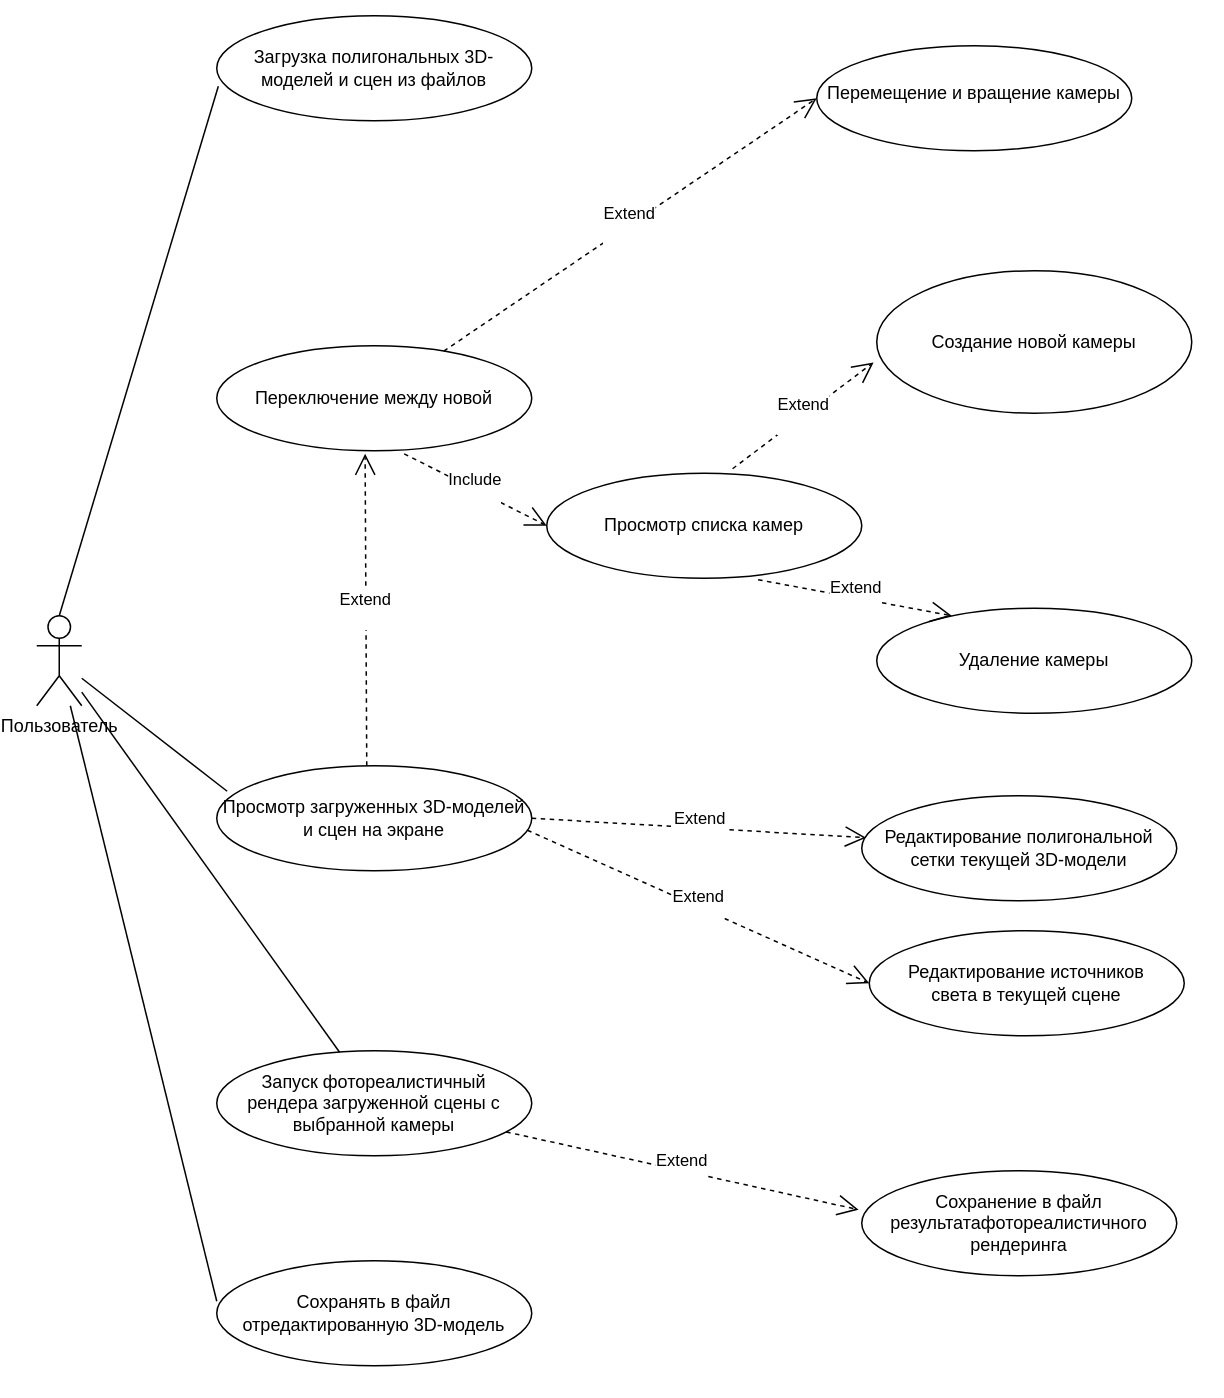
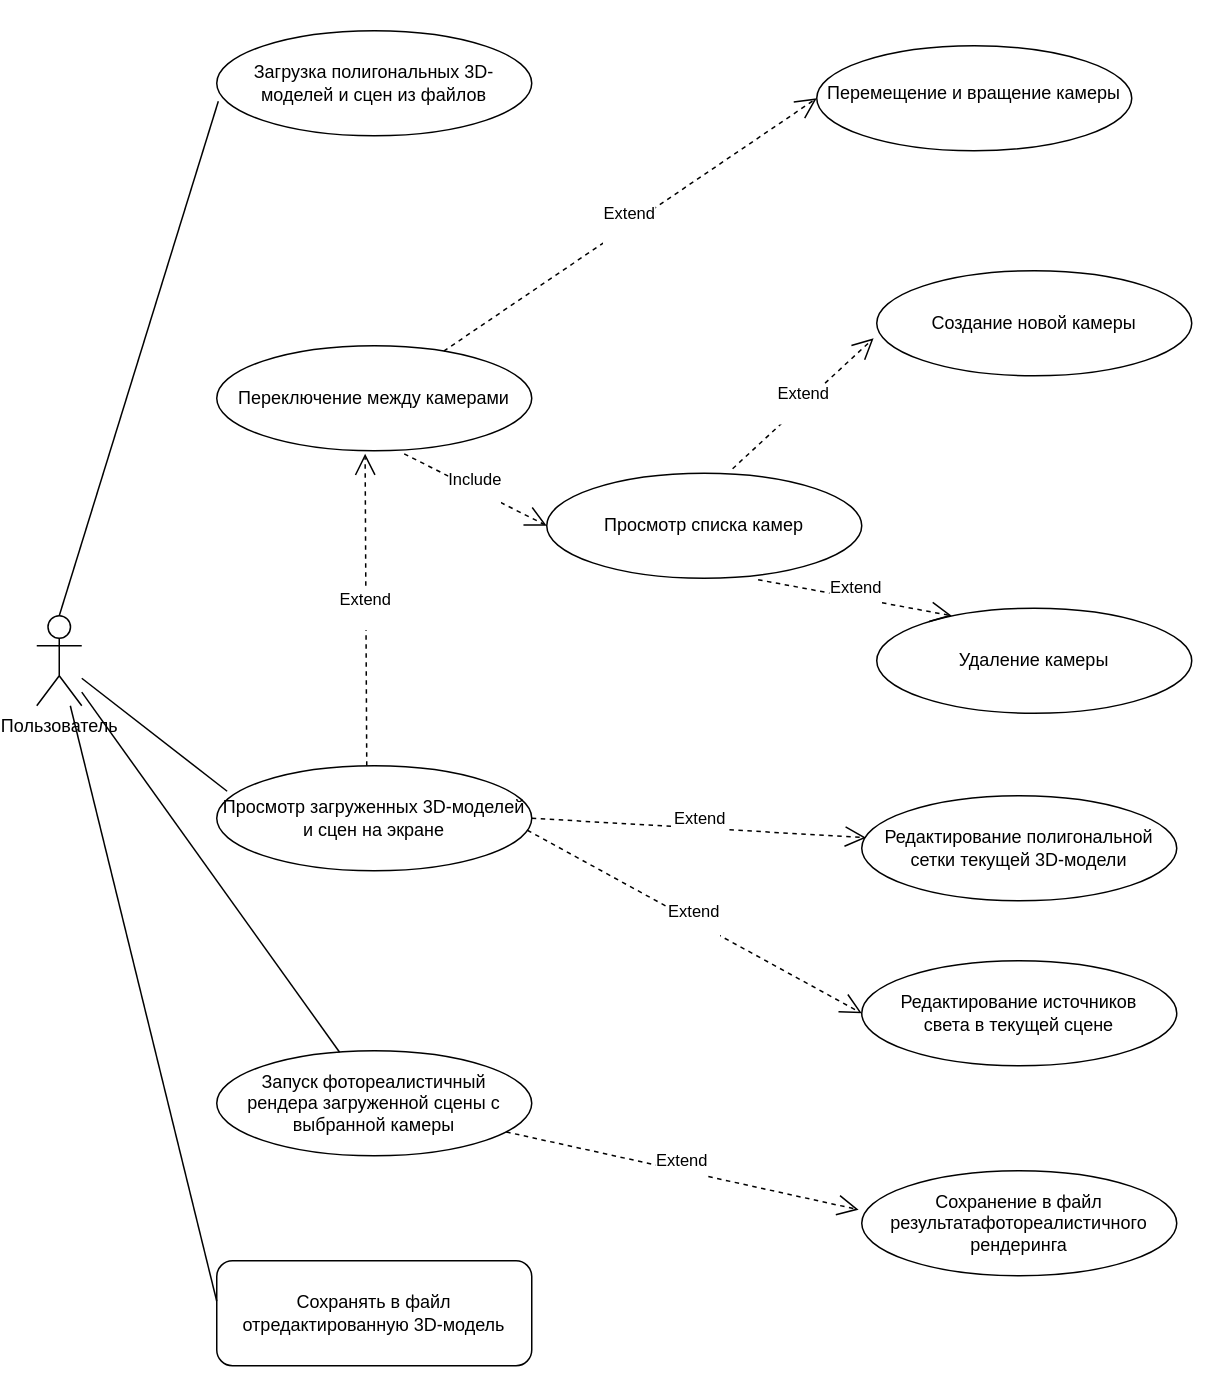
  <mxCell id="0" />
  <mxCell id="1" parent="0" />
  <mxCell id="2" value="&lt;div&gt;Пользователь&lt;/div&gt;&lt;div&gt;&lt;br&gt;&lt;/div&gt;&lt;div&gt;&lt;br&gt;&lt;/div&gt;" style="shape=umlActor;verticalLabelPosition=bottom;verticalAlign=top;html=1;outlineConnect=0;" vertex="1" parent="1"><mxGeometry x="20" y="410" width="30" height="60" as="geometry" /></mxCell>
- <mxCell id="3" value="Загрузка полигональных 3D-моделей и сцен из файлов" style="ellipse;verticalAlign=middle;whiteSpace=wrap;html=1;" vertex="1" parent="1"><mxGeometry x="140" y="10" width="210" height="70" as="geometry" /></mxCell>
+ <mxCell id="3" value="Загрузка полигональных 3D-моделей и сцен из файлов" style="ellipse;verticalAlign=middle;whiteSpace=wrap;html=1;" vertex="1" parent="1"><mxGeometry x="140" y="20" width="210" height="70" as="geometry" /></mxCell>
  <mxCell id="4" value="Просмотр загруженных 3D-моделей и сцен на экране" style="ellipse;verticalAlign=middle;whiteSpace=wrap;" vertex="1" parent="1"><mxGeometry x="140" y="510" width="210" height="70" as="geometry" /></mxCell>
  <mxCell id="5" value="Перемещение и вращение камеры&#10;&#10;" style="ellipse;verticalAlign=bottom;whiteSpace=wrap;" vertex="1" parent="1"><mxGeometry x="540" y="30" width="210" height="70" as="geometry" /></mxCell>
- <mxCell id="6" value="&lt;div&gt;Создание новой камеры&lt;/div&gt;" style="ellipse;verticalAlign=middle;whiteSpace=wrap;html=1;" vertex="1" parent="1"><mxGeometry x="580" y="180" width="210" height="95" as="geometry" /></mxCell>
- <mxCell id="7" value="Переключение между новой" style="ellipse;verticalAlign=middle;whiteSpace=wrap;html=1;" vertex="1" parent="1"><mxGeometry x="140" y="230" width="210" height="70" as="geometry" /></mxCell>
+ <mxCell id="6" value="&lt;div&gt;Создание новой камеры&lt;/div&gt;" style="ellipse;verticalAlign=middle;whiteSpace=wrap;html=1;" vertex="1" parent="1"><mxGeometry x="580" y="180" width="210" height="70" as="geometry" /></mxCell>
+ <mxCell id="7" value="Переключение между камерами" style="ellipse;verticalAlign=middle;whiteSpace=wrap;html=1;" vertex="1" parent="1"><mxGeometry x="140" y="230" width="210" height="70" as="geometry" /></mxCell>
  <mxCell id="8" value="Редактирование полигональной сетки текущей 3D-модели" style="ellipse;verticalAlign=middle;whiteSpace=wrap;" vertex="1" parent="1"><mxGeometry x="570" y="530" width="210" height="70" as="geometry" /></mxCell>
- <mxCell id="9" value="Редактирование источников&#10;света в текущей сцене" style="ellipse;verticalAlign=middle;whiteSpace=wrap;" vertex="1" parent="1"><mxGeometry x="575" y="620" width="210" height="70" as="geometry" /></mxCell>
+ <mxCell id="9" value="Редактирование источников&#10;света в текущей сцене" style="ellipse;verticalAlign=middle;whiteSpace=wrap;" vertex="1" parent="1"><mxGeometry x="570" y="640" width="210" height="70" as="geometry" /></mxCell>
  <mxCell id="10" value="Запуск фотореалистичный&lt;br&gt;рендера загруженной сцены с выбранной камеры" style="ellipse;verticalAlign=middle;whiteSpace=wrap;html=1;" vertex="1" parent="1"><mxGeometry x="140" y="700" width="210" height="70" as="geometry" /></mxCell>
  <mxCell id="11" value="Сохранение в файл результатафотореалистичного рендеринга" style="ellipse;verticalAlign=middle;whiteSpace=wrap;" vertex="1" parent="1"><mxGeometry x="570" y="780" width="210" height="70" as="geometry" /></mxCell>
- <mxCell id="12" value="Сохранять в файл&#10;отредактированную 3D-модель" style="ellipse;verticalAlign=middle;whiteSpace=wrap;" vertex="1" parent="1"><mxGeometry x="140" y="840" width="210" height="70" as="geometry" /></mxCell>
+ <mxCell id="12" value="Сохранять в файл&#10;отредактированную 3D-модель" style="verticalAlign=middle;whiteSpace=wrap;rounded=1;" vertex="1" parent="1"><mxGeometry x="140" y="840" width="210" height="70" as="geometry" /></mxCell>
  <mxCell id="13" value="Просмотр списка камер" style="ellipse;verticalAlign=middle;whiteSpace=wrap;html=1;" vertex="1" parent="1"><mxGeometry x="360" y="315" width="210" height="70" as="geometry" /></mxCell>
  <mxCell id="14" value="Удаление камеры" style="ellipse;verticalAlign=middle;whiteSpace=wrap;html=1;" vertex="1" parent="1"><mxGeometry x="580" y="405" width="210" height="70" as="geometry" /></mxCell>
  <mxCell id="15" value="" style="endArrow=none;html=1;exitX=0.5;exitY=0;exitDx=0;exitDy=0;exitPerimeter=0;entryX=0.005;entryY=0.671;entryDx=0;entryDy=0;entryPerimeter=0;" edge="1" parent="1" source="2" target="3"><mxGeometry width="50" height="50" relative="1" as="geometry"><mxPoint x="30" y="400" as="sourcePoint" /><mxPoint x="140" y="63" as="targetPoint" /></mxGeometry></mxCell>
  <mxCell id="16" value="" style="endArrow=none;html=1;entryX=0.033;entryY=0.243;entryDx=0;entryDy=0;entryPerimeter=0;" edge="1" parent="1" source="2" target="4"><mxGeometry width="50" height="50" relative="1" as="geometry"><mxPoint x="10" y="410" as="sourcePoint" /><mxPoint x="150" y="600" as="targetPoint" /></mxGeometry></mxCell>
  <mxCell id="17" value="" style="endArrow=none;html=1;entryX=0.39;entryY=0.014;entryDx=0;entryDy=0;entryPerimeter=0;" edge="1" parent="1" source="2" target="10"><mxGeometry width="50" height="50" relative="1" as="geometry"><mxPoint x="60" y="460" as="sourcePoint" /><mxPoint x="150" y="590" as="targetPoint" /></mxGeometry></mxCell>
  <mxCell id="18" value="&lt;div&gt;Include&lt;/div&gt;&lt;div&gt;&lt;br&gt;&lt;/div&gt;" style="endArrow=open;endSize=12;dashed=1;html=1;exitX=0.595;exitY=1.029;exitDx=0;exitDy=0;exitPerimeter=0;entryX=0;entryY=0.5;entryDx=0;entryDy=0;" edge="1" parent="1" source="7" target="13"><mxGeometry width="160" relative="1" as="geometry"><mxPoint x="310" y="310" as="sourcePoint" /><mxPoint x="470" y="310" as="targetPoint" /></mxGeometry></mxCell>
  <mxCell id="19" value="&lt;div&gt;Extend&lt;/div&gt;&lt;div&gt;&lt;br&gt;&lt;/div&gt;" style="endArrow=open;endSize=12;dashed=1;html=1;exitX=0.59;exitY=-0.043;exitDx=0;exitDy=0;exitPerimeter=0;entryX=-0.01;entryY=0.643;entryDx=0;entryDy=0;entryPerimeter=0;" edge="1" parent="1" source="13" target="6"><mxGeometry width="160" relative="1" as="geometry"><mxPoint x="500" y="270" as="sourcePoint" /><mxPoint x="656.07" y="295.01" as="targetPoint" /></mxGeometry></mxCell>
  <mxCell id="20" value="&lt;div&gt;Extend&lt;/div&gt;&lt;div&gt;&lt;br&gt;&lt;/div&gt;" style="endArrow=open;endSize=12;dashed=1;html=1;exitX=0.671;exitY=1.014;exitDx=0;exitDy=0;exitPerimeter=0;" edge="1" parent="1" source="13"><mxGeometry width="160" relative="1" as="geometry"><mxPoint x="493.9" y="306.99" as="sourcePoint" /><mxPoint x="630" y="410" as="targetPoint" /></mxGeometry></mxCell>
  <mxCell id="21" value="&lt;div&gt;Extend&lt;/div&gt;&lt;div&gt;&lt;br&gt;&lt;/div&gt;" style="endArrow=open;endSize=12;dashed=1;html=1;entryX=0;entryY=0.5;entryDx=0;entryDy=0;" edge="1" parent="1" source="7" target="5"><mxGeometry width="160" relative="1" as="geometry"><mxPoint x="350" y="145" as="sourcePoint" /><mxPoint x="457.02" y="70" as="targetPoint" /></mxGeometry></mxCell>
  <mxCell id="22" value="&lt;div&gt;Extend&lt;/div&gt;&lt;div&gt;&lt;br&gt;&lt;/div&gt;" style="endArrow=open;endSize=12;dashed=1;html=1;entryX=-0.01;entryY=0.371;entryDx=0;entryDy=0;entryPerimeter=0;" edge="1" parent="1" source="10" target="11"><mxGeometry width="160" relative="1" as="geometry"><mxPoint x="350" y="620.98" as="sourcePoint" /><mxPoint x="479.09" y="650" as="targetPoint" /></mxGeometry></mxCell>
  <mxCell id="23" value="" style="endArrow=none;html=1;entryX=0;entryY=0.386;entryDx=0;entryDy=0;entryPerimeter=0;" edge="1" parent="1" source="2" target="12"><mxGeometry width="50" height="50" relative="1" as="geometry"><mxPoint x="10" y="490.002" as="sourcePoint" /><mxPoint x="151" y="736.77" as="targetPoint" /></mxGeometry></mxCell>
  <mxCell id="24" value="&lt;div&gt;Extend&lt;/div&gt;&lt;div&gt;&lt;br&gt;&lt;/div&gt;" style="endArrow=open;endSize=12;dashed=1;html=1;entryX=0.471;entryY=1.029;entryDx=0;entryDy=0;entryPerimeter=0;" edge="1" parent="1" target="7"><mxGeometry width="160" relative="1" as="geometry"><mxPoint x="239.998" y="510.001" as="sourcePoint" /><mxPoint x="240" y="310" as="targetPoint" /></mxGeometry></mxCell>
  <mxCell id="25" value="&lt;div&gt;Extend&lt;/div&gt;&lt;div&gt;&lt;br&gt;&lt;/div&gt;" style="endArrow=open;endSize=12;dashed=1;html=1;exitX=1;exitY=0.5;exitDx=0;exitDy=0;entryX=0.014;entryY=0.4;entryDx=0;entryDy=0;entryPerimeter=0;" edge="1" parent="1" source="4" target="8"><mxGeometry width="160" relative="1" as="geometry"><mxPoint x="249.998" y="520.001" as="sourcePoint" /><mxPoint x="570" y="550" as="targetPoint" /></mxGeometry></mxCell>
  <mxCell id="26" value="&lt;div&gt;Extend&lt;/div&gt;&lt;div&gt;&lt;br&gt;&lt;/div&gt;" style="endArrow=open;endSize=12;dashed=1;html=1;entryX=0;entryY=0.5;entryDx=0;entryDy=0;exitX=0.986;exitY=0.614;exitDx=0;exitDy=0;exitPerimeter=0;" edge="1" parent="1" source="4" target="9"><mxGeometry width="160" relative="1" as="geometry"><mxPoint x="259.998" y="530.001" as="sourcePoint" /><mxPoint x="258.91" y="322.03" as="targetPoint" /></mxGeometry></mxCell>
